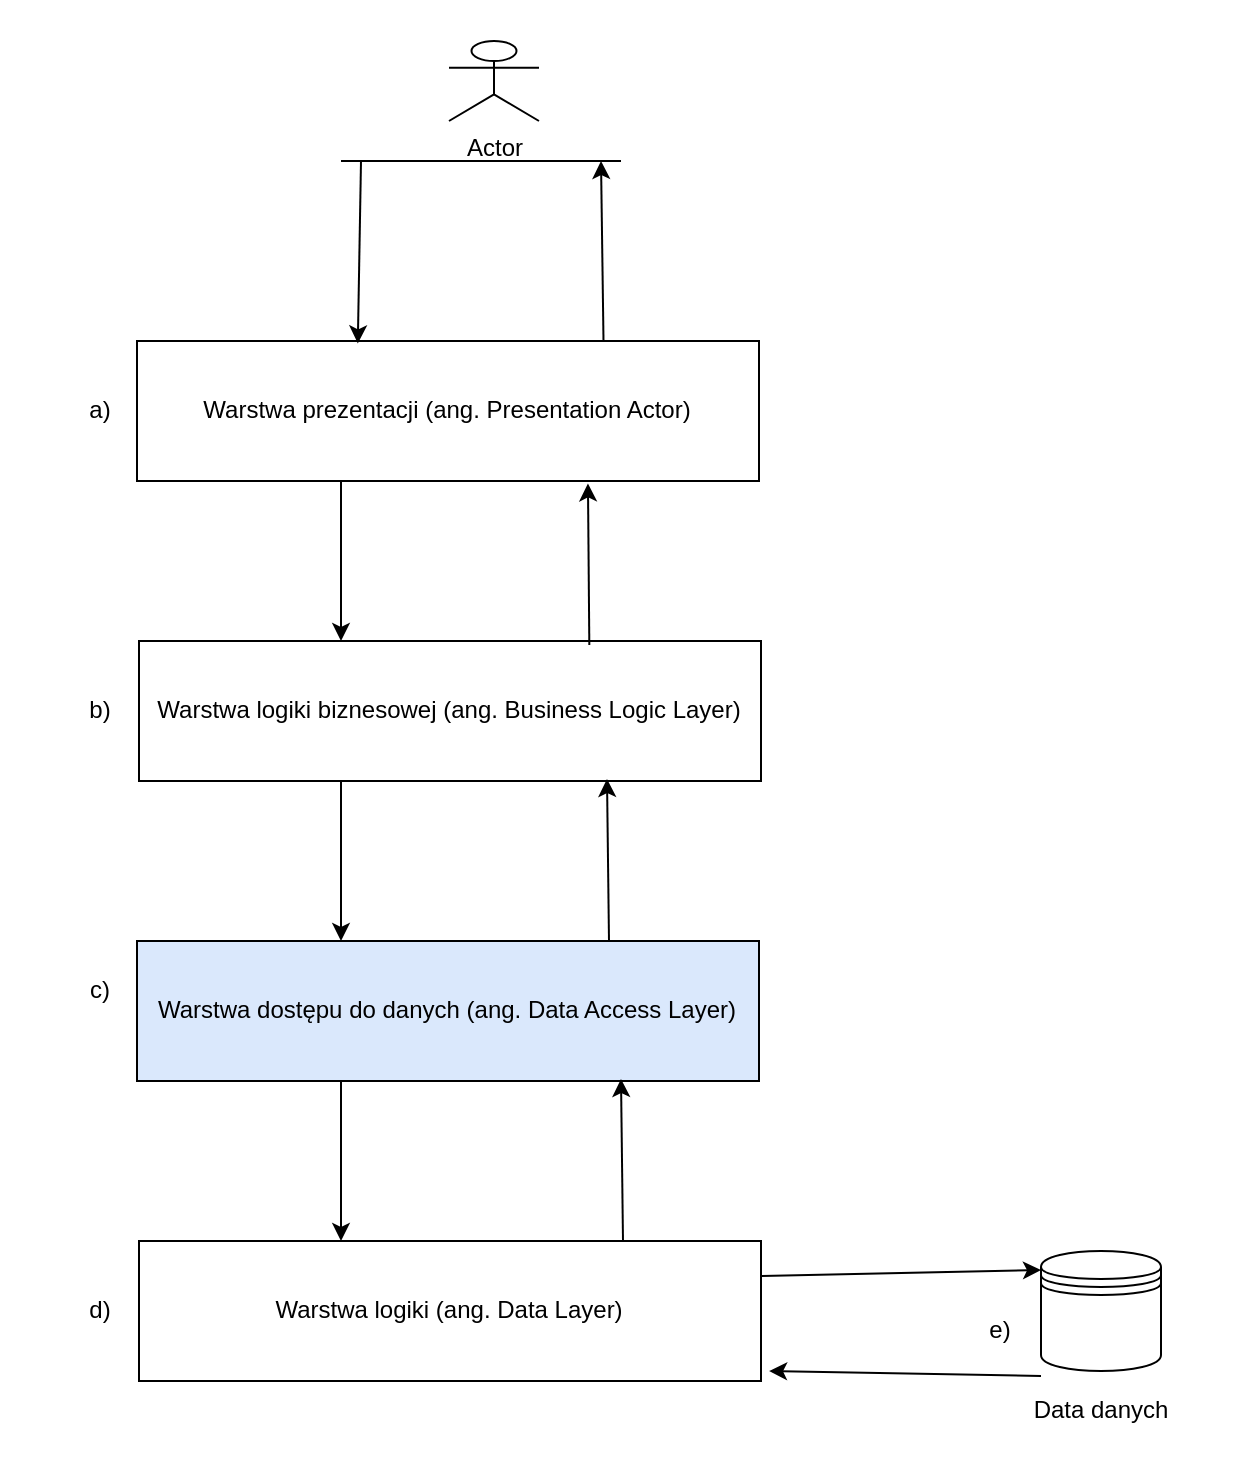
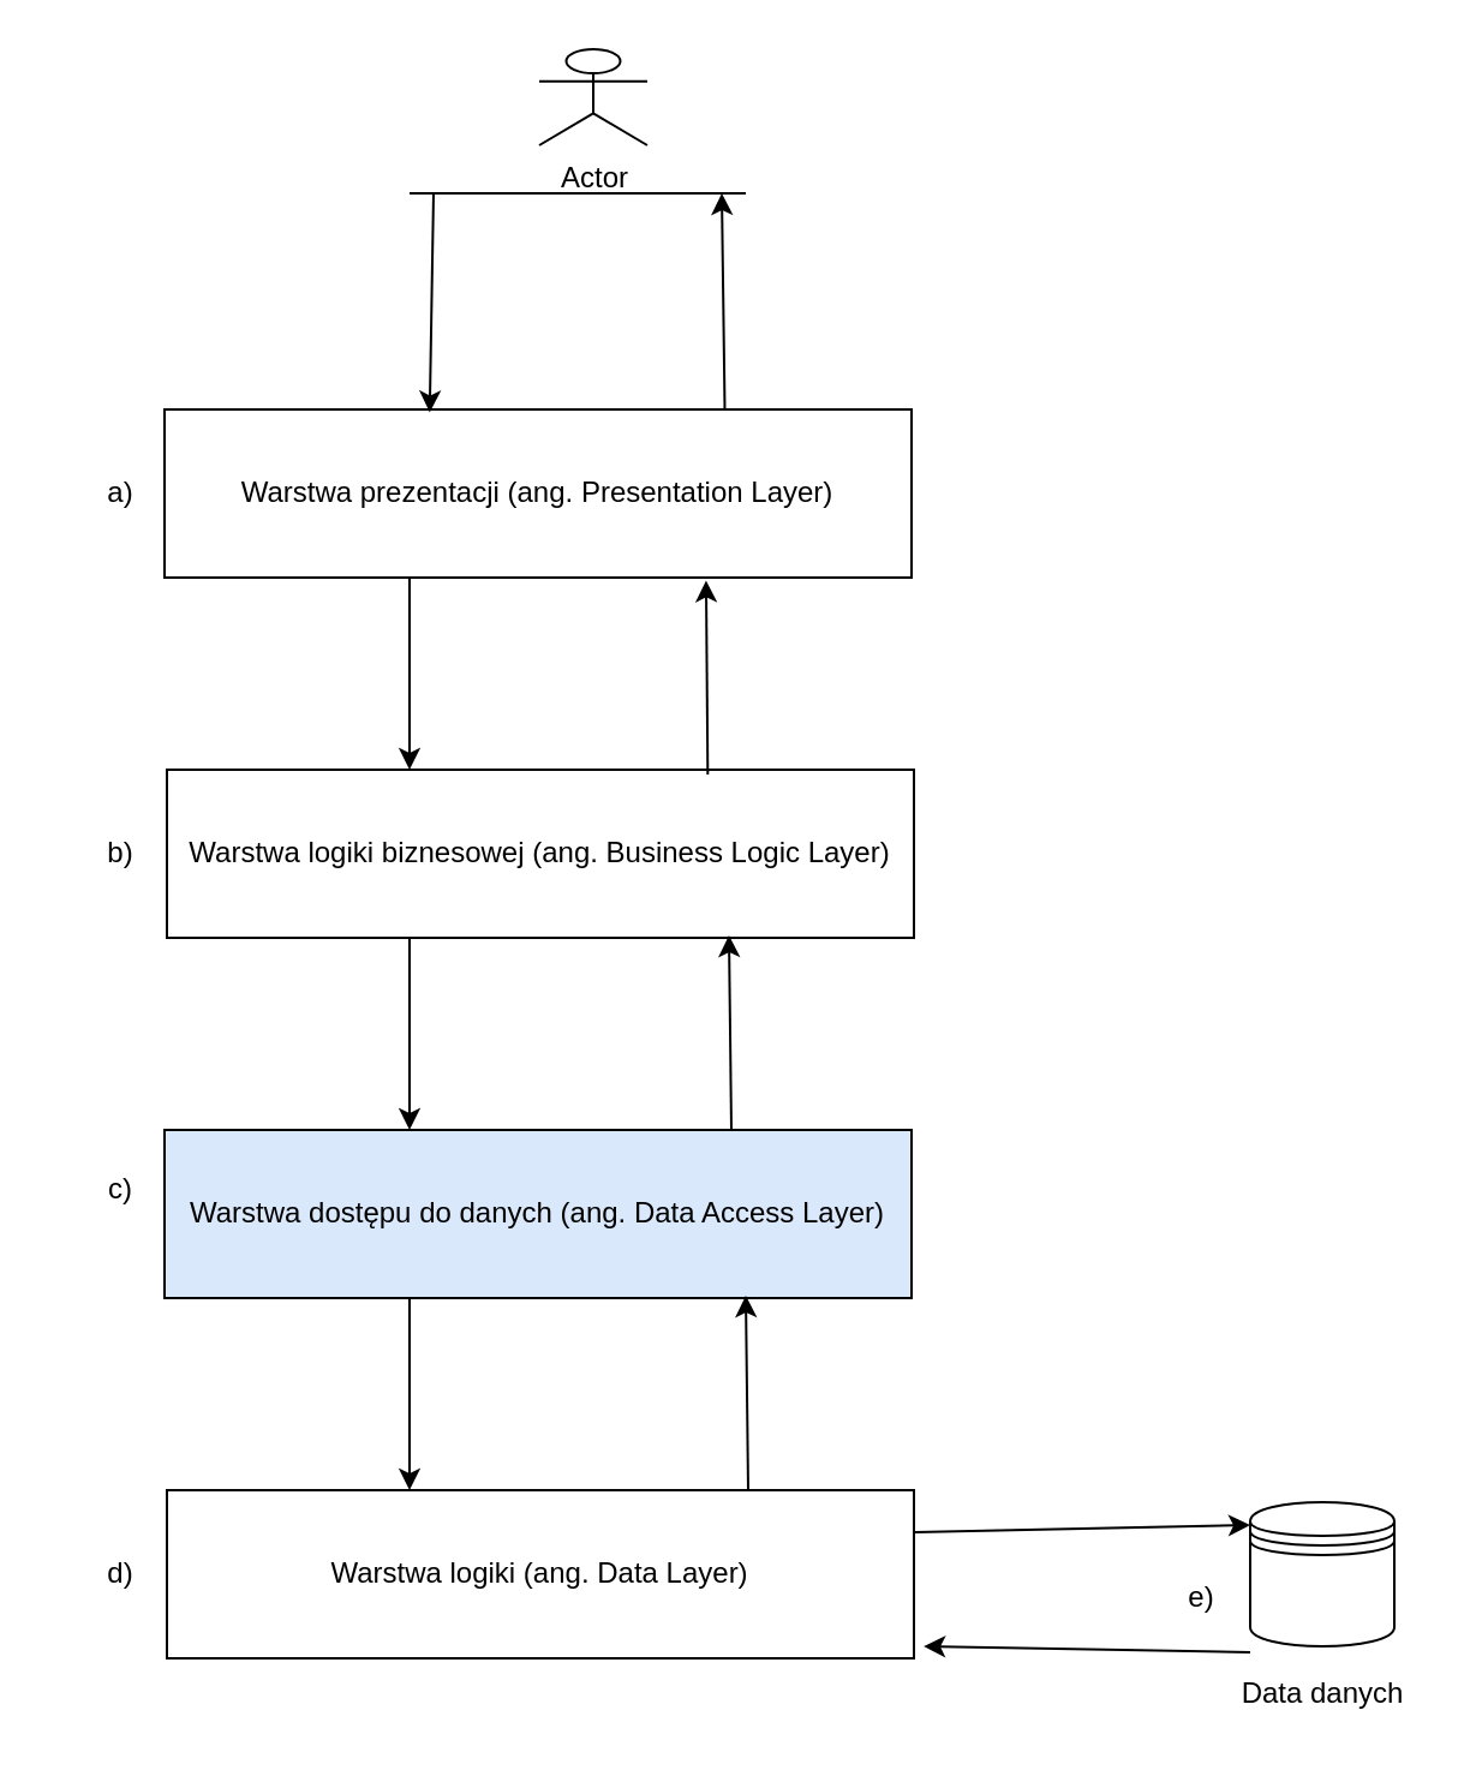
  <mxCell id="0" />
  <mxCell id="1" parent="0" />
- <mxCell id="2" value="Warstwa prezentacji (ang. Presentation Actor)" style="rounded=0;whiteSpace=wrap;html=1;" vertex="1" parent="1"><mxGeometry x="68" y="170" width="311" height="70" as="geometry" /></mxCell>
+ <mxCell id="2" value="Warstwa prezentacji (ang. Presentation Layer)" style="rounded=0;whiteSpace=wrap;html=1;" vertex="1" parent="1"><mxGeometry x="68" y="170" width="311" height="70" as="geometry" /></mxCell>
  <mxCell id="3" value="Warstwa logiki biznesowej (ang. Business Logic Layer)" style="rounded=0;whiteSpace=wrap;html=1;" vertex="1" parent="1"><mxGeometry x="69" y="320" width="311" height="70" as="geometry" /></mxCell>
  <mxCell id="4" value="Warstwa dostępu do danych (ang. Data Access Layer)" style="rounded=0;whiteSpace=wrap;html=1;fillColor=#dae8fc;" vertex="1" parent="1"><mxGeometry x="68" y="470" width="311" height="70" as="geometry" /></mxCell>
  <mxCell id="5" value="Warstwa logiki (ang. Data Layer)" style="rounded=0;whiteSpace=wrap;html=1;" vertex="1" parent="1"><mxGeometry x="69" y="620" width="311" height="70" as="geometry" /></mxCell>
  <mxCell id="6" value="Actor" style="shape=umlActor;verticalLabelPosition=bottom;verticalAlign=top;html=1;outlineConnect=0;" vertex="1" parent="1"><mxGeometry x="224" y="20" width="45" height="40" as="geometry" /></mxCell>
  <mxCell id="7" value="" style="shape=datastore;whiteSpace=wrap;html=1;" vertex="1" parent="1"><mxGeometry x="520" y="625" width="60" height="60" as="geometry" /></mxCell>
  <mxCell id="8" value="" style="endArrow=classic;html=1;rounded=0;entryX=0.355;entryY=0.017;entryDx=0;entryDy=0;entryPerimeter=0;" edge="1" parent="1" target="2"><mxGeometry width="50" height="50" relative="1" as="geometry"><mxPoint x="180" y="80" as="sourcePoint" /><mxPoint x="240" y="290" as="targetPoint" /></mxGeometry></mxCell>
  <mxCell id="9" value="" style="endArrow=classic;html=1;rounded=0;exitX=0.75;exitY=0;exitDx=0;exitDy=0;" edge="1" parent="1" source="2"><mxGeometry width="50" height="50" relative="1" as="geometry"><mxPoint x="190" y="340" as="sourcePoint" /><mxPoint x="300" y="80" as="targetPoint" /></mxGeometry></mxCell>
  <mxCell id="10" value="" style="endArrow=none;html=1;rounded=0;" edge="1" parent="1"><mxGeometry width="50" height="50" relative="1" as="geometry"><mxPoint x="170" y="80" as="sourcePoint" /><mxPoint x="310" y="80" as="targetPoint" /></mxGeometry></mxCell>
  <mxCell id="11" value="" style="endArrow=classic;html=1;rounded=0;entryX=0.355;entryY=0.017;entryDx=0;entryDy=0;entryPerimeter=0;" edge="1" parent="1"><mxGeometry width="50" height="50" relative="1" as="geometry"><mxPoint x="170" y="240" as="sourcePoint" /><mxPoint x="170" y="320" as="targetPoint" /></mxGeometry></mxCell>
  <mxCell id="12" value="" style="endArrow=classic;html=1;rounded=0;entryX=0.355;entryY=0.017;entryDx=0;entryDy=0;entryPerimeter=0;" edge="1" parent="1"><mxGeometry width="50" height="50" relative="1" as="geometry"><mxPoint x="170" y="390" as="sourcePoint" /><mxPoint x="170" y="470" as="targetPoint" /></mxGeometry></mxCell>
  <mxCell id="13" value="" style="endArrow=classic;html=1;rounded=0;entryX=0.355;entryY=0.017;entryDx=0;entryDy=0;entryPerimeter=0;" edge="1" parent="1"><mxGeometry width="50" height="50" relative="1" as="geometry"><mxPoint x="170" y="540" as="sourcePoint" /><mxPoint x="170" y="620" as="targetPoint" /></mxGeometry></mxCell>
  <mxCell id="14" value="" style="endArrow=classic;html=1;rounded=0;entryX=0.725;entryY=1.017;entryDx=0;entryDy=0;exitX=0.724;exitY=0.029;exitDx=0;exitDy=0;exitPerimeter=0;entryPerimeter=0;" edge="1" parent="1" source="3" target="2"><mxGeometry width="50" height="50" relative="1" as="geometry"><mxPoint x="300" y="320" as="sourcePoint" /><mxPoint x="300" y="250" as="targetPoint" /></mxGeometry></mxCell>
  <mxCell id="15" value="" style="endArrow=classic;html=1;rounded=0;entryX=0.725;entryY=1.017;entryDx=0;entryDy=0;exitX=0.724;exitY=0.029;exitDx=0;exitDy=0;exitPerimeter=0;entryPerimeter=0;" edge="1" parent="1"><mxGeometry width="50" height="50" relative="1" as="geometry"><mxPoint x="304" y="470" as="sourcePoint" /><mxPoint x="303" y="389" as="targetPoint" /></mxGeometry></mxCell>
  <mxCell id="16" value="" style="endArrow=classic;html=1;rounded=0;entryX=0.725;entryY=1.017;entryDx=0;entryDy=0;exitX=0.724;exitY=0.029;exitDx=0;exitDy=0;exitPerimeter=0;entryPerimeter=0;" edge="1" parent="1"><mxGeometry width="50" height="50" relative="1" as="geometry"><mxPoint x="311" y="620" as="sourcePoint" /><mxPoint x="310" y="539" as="targetPoint" /></mxGeometry></mxCell>
  <mxCell id="17" value="" style="endArrow=classic;html=1;rounded=0;exitX=1;exitY=0.25;exitDx=0;exitDy=0;entryX=0;entryY=0.158;entryDx=0;entryDy=0;entryPerimeter=0;" edge="1" parent="1" source="5" target="7"><mxGeometry width="50" height="50" relative="1" as="geometry"><mxPoint x="190" y="430" as="sourcePoint" /><mxPoint x="240" y="380" as="targetPoint" /></mxGeometry></mxCell>
  <mxCell id="18" value="" style="endArrow=classic;html=1;rounded=0;exitX=0;exitY=0.7;exitDx=0;exitDy=0;entryX=1.013;entryY=0.636;entryDx=0;entryDy=0;entryPerimeter=0;" edge="1" parent="1"><mxGeometry width="50" height="50" relative="1" as="geometry"><mxPoint x="520" y="687.48" as="sourcePoint" /><mxPoint x="384.043" y="685" as="targetPoint" /></mxGeometry></mxCell>
  <mxCell id="19" value="Data danych" style="text;html=1;align=center;verticalAlign=middle;resizable=0;points=[];autosize=1;strokeColor=none;fillColor=none;" vertex="1" parent="1"><mxGeometry x="505" y="690" width="90" height="30" as="geometry" /></mxCell>
  <mxCell id="20" value="a)" style="text;html=1;align=center;verticalAlign=middle;whiteSpace=wrap;rounded=0;" vertex="1" parent="1"><mxGeometry x="20" y="190" width="60" height="30" as="geometry" /></mxCell>
  <mxCell id="21" value="b)" style="text;html=1;align=center;verticalAlign=middle;whiteSpace=wrap;rounded=0;" vertex="1" parent="1"><mxGeometry x="20" y="340" width="60" height="30" as="geometry" /></mxCell>
  <mxCell id="22" value="c)" style="text;html=1;align=center;verticalAlign=middle;whiteSpace=wrap;rounded=0;" vertex="1" parent="1"><mxGeometry x="20" y="480" width="60" height="30" as="geometry" /></mxCell>
  <mxCell id="23" value="d)" style="text;html=1;align=center;verticalAlign=middle;whiteSpace=wrap;rounded=0;" vertex="1" parent="1"><mxGeometry x="20" y="640" width="60" height="30" as="geometry" /></mxCell>
  <mxCell id="24" value="e)" style="text;html=1;align=center;verticalAlign=middle;whiteSpace=wrap;rounded=0;" vertex="1" parent="1"><mxGeometry x="470" y="650" width="60" height="30" as="geometry" /></mxCell>
